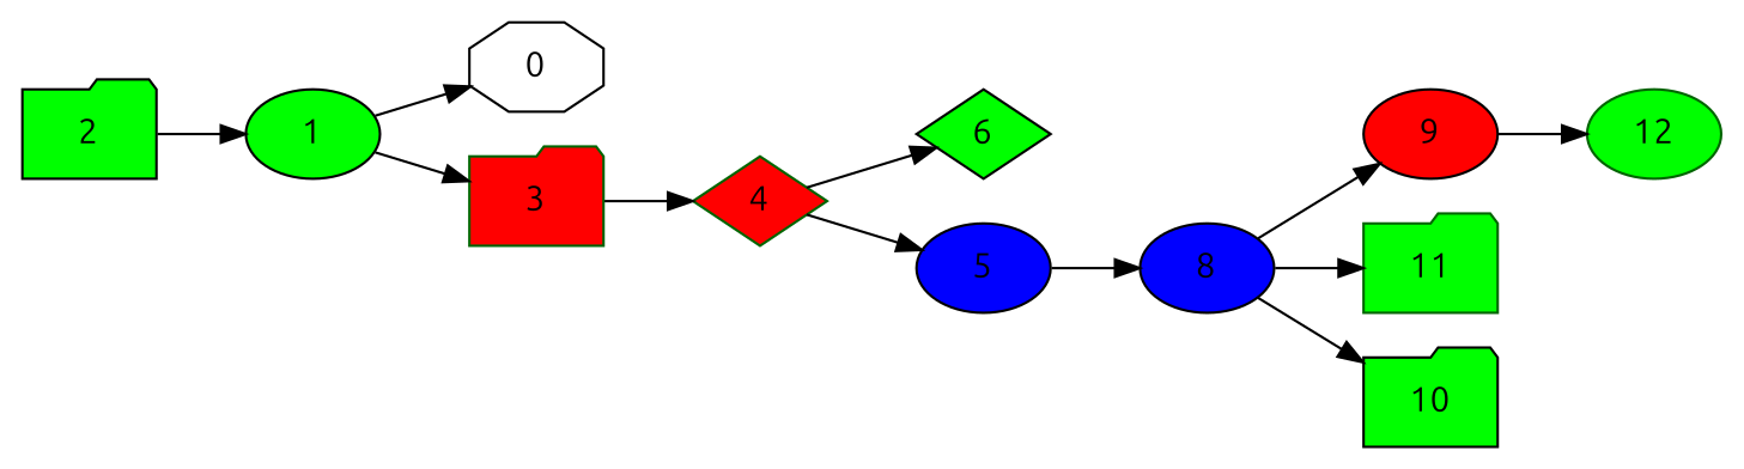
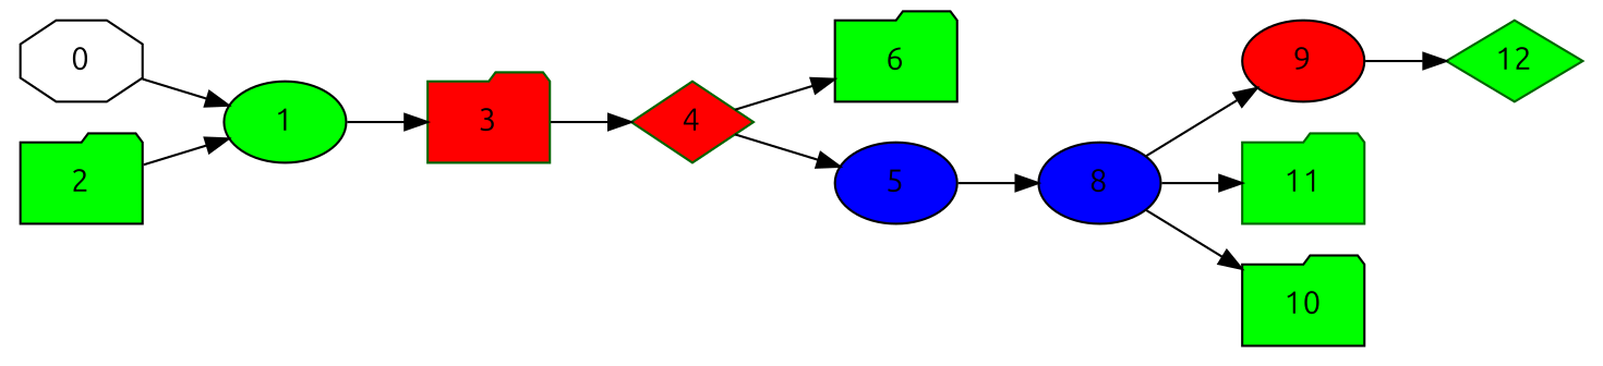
  digraph {
    fontname=Ubuntu
    rankdir=LR
    node [color=black fillcolor=green fontname=Ubuntu shape=ellipse style=filled]
    edge [fontname=Ubuntu]
    0 [fillcolor=white shape=octagon]
    1
    3 [color=darkgreen fillcolor=red shape=folder]
    4 [color=darkgreen fillcolor=red shape=diamond]
    2 [shape=folder]
-   6 [shape=diamond]
+   6 [shape=folder]
    5 [fillcolor=blue]
    8 [fillcolor=blue]
    9 [fillcolor=red]
    11 [color=darkgreen shape=folder]
    10 [shape=folder]
-   12 [color=darkgreen]
-   1 -> 0
+   12 [color=darkgreen shape=diamond]
+   0 -> 1
    1 -> 3
    3 -> 4
    4 -> 6
    4 -> 5
    2 -> 1
    5 -> 8
    8 -> 9
    8 -> 11
    8 -> 10
    9 -> 12
  }
